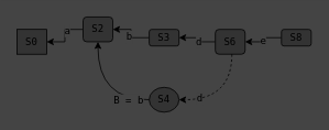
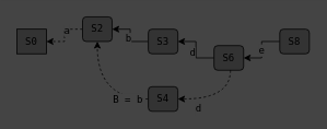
  <mxCell id="0" />
  <mxCell id="1" parent="0" />
  <mxCell id="2" value="&lt;div style=&quot;&quot;&gt;S0&lt;/div&gt;" style="whiteSpace=wrap;html=1;fontFamily=monospace;align=center;spacing=7;verticalAlign=middle;spacingTop=0;fillColor=#333333;rounded=0;" parent="1" vertex="1"><mxGeometry x="20" y="35" width="36" height="30" as="geometry" /></mxCell>
- <mxCell id="3" style="edgeStyle=orthogonalEdgeStyle;rounded=0;orthogonalLoop=1;jettySize=auto;html=1;fontFamily=monospace;fontSize=12;fontColor=default;labelBackgroundColor=#444444;resizable=0;" parent="1" source="5" target="2" edge="1"><mxGeometry relative="1" as="geometry" /></mxCell>
+ <mxCell id="3" style="edgeStyle=orthogonalEdgeStyle;rounded=0;orthogonalLoop=1;jettySize=auto;html=1;fontFamily=monospace;fontSize=12;fontColor=default;labelBackgroundColor=#444444;resizable=0;dashed=1;" parent="1" source="5" target="2" edge="1"><mxGeometry relative="1" as="geometry" /></mxCell>
  <mxCell id="4" value="a" style="edgeLabel;html=1;align=center;verticalAlign=middle;resizable=0;points=[];rounded=0;strokeColor=default;spacing=10;fontFamily=monospace;fontSize=12;fontColor=default;labelBackgroundColor=#444444;fillColor=default;gradientColor=none;" parent="3" vertex="1" connectable="0"><mxGeometry x="-0.136" y="2" relative="1" as="geometry"><mxPoint y="-2" as="offset" /></mxGeometry></mxCell>
  <mxCell id="5" value="&lt;div style=&quot;&quot;&gt;S2&lt;/div&gt;" style="rounded=1;whiteSpace=wrap;html=1;fontFamily=monospace;align=center;spacing=7;verticalAlign=middle;spacingTop=0;fillColor=#333333;strokeColor=default;fontSize=12;fontColor=default;" parent="1" vertex="1"><mxGeometry x="100" y="20" width="36" height="30" as="geometry" /></mxCell>
  <mxCell id="6" style="edgeStyle=orthogonalEdgeStyle;rounded=0;orthogonalLoop=1;jettySize=auto;html=1;fontFamily=monospace;fontSize=12;fontColor=default;labelBackgroundColor=#444444;resizable=0;" parent="1" source="8" target="5" edge="1"><mxGeometry relative="1" as="geometry" /></mxCell>
  <mxCell id="7" value="b" style="edgeLabel;html=1;align=center;verticalAlign=middle;resizable=0;points=[];rounded=0;strokeColor=default;spacing=10;fontFamily=monospace;fontSize=12;fontColor=default;labelBackgroundColor=#444444;fillColor=default;gradientColor=none;" parent="6" vertex="1" connectable="0"><mxGeometry x="-0.182" y="2" relative="1" as="geometry"><mxPoint x="-1" y="-2" as="offset" /></mxGeometry></mxCell>
- <mxCell id="8" value="&lt;div style=&quot;&quot;&gt;S3&lt;/div&gt;" style="rounded=1;whiteSpace=wrap;html=1;fontFamily=monospace;align=center;spacing=7;verticalAlign=middle;spacingTop=0;fillColor=#333333;strokeColor=default;fontSize=12;fontColor=default;" parent="1" vertex="1"><mxGeometry x="180" y="35" width="36" height="20" as="geometry" /></mxCell>
- <mxCell id="9" style="edgeStyle=orthogonalEdgeStyle;rounded=0;orthogonalLoop=1;jettySize=auto;html=1;fontFamily=monospace;fontSize=12;fontColor=default;labelBackgroundColor=#444444;resizable=0;curved=1;" parent="1" source="11" target="5" edge="1"><mxGeometry relative="1" as="geometry" /></mxCell>
+ <mxCell id="8" value="&lt;div style=&quot;&quot;&gt;S3&lt;/div&gt;" style="rounded=1;whiteSpace=wrap;html=1;fontFamily=monospace;align=center;spacing=7;verticalAlign=middle;spacingTop=0;fillColor=#333333;strokeColor=default;fontSize=12;fontColor=default;" parent="1" vertex="1"><mxGeometry x="180" y="35" width="36" height="30" as="geometry" /></mxCell>
+ <mxCell id="9" style="edgeStyle=orthogonalEdgeStyle;rounded=0;orthogonalLoop=1;jettySize=auto;html=1;fontFamily=monospace;fontSize=12;fontColor=default;labelBackgroundColor=#444444;resizable=0;curved=1;dashed=1;" parent="1" source="11" target="5" edge="1"><mxGeometry relative="1" as="geometry" /></mxCell>
  <mxCell id="10" value="B = b" style="edgeLabel;html=1;align=center;verticalAlign=middle;resizable=0;points=[];rounded=0;strokeColor=default;spacingTop=0;spacing=10;fontFamily=monospace;fontSize=12;fontColor=default;fillColor=default;labelBackgroundColor=#444444;gradientColor=none;" parent="9" vertex="1" connectable="0"><mxGeometry x="-0.197" y="-9" relative="1" as="geometry"><mxPoint x="27" y="9" as="offset" /></mxGeometry></mxCell>
- <mxCell id="11" value="&lt;div style=&quot;&quot;&gt;S4&lt;/div&gt;" style="ellipse;whiteSpace=wrap;html=1;fontFamily=monospace;align=center;spacing=7;verticalAlign=middle;spacingTop=0;fillColor=#333333;strokeColor=default;fontSize=12;fontColor=default;" parent="1" vertex="1"><mxGeometry x="180" y="105" width="36" height="30" as="geometry" /></mxCell>
+ <mxCell id="11" value="&lt;div style=&quot;&quot;&gt;S4&lt;/div&gt;" style="rounded=1;whiteSpace=wrap;html=1;fontFamily=monospace;align=center;spacing=7;verticalAlign=middle;spacingTop=0;fillColor=#333333;strokeColor=default;fontSize=12;fontColor=default;" parent="1" vertex="1"><mxGeometry x="180" y="105" width="36" height="30" as="geometry" /></mxCell>
  <mxCell id="12" style="edgeStyle=orthogonalEdgeStyle;rounded=0;orthogonalLoop=1;jettySize=auto;html=1;fontFamily=monospace;fontSize=12;fontColor=default;labelBackgroundColor=#444444;resizable=0;" parent="1" source="14" target="8" edge="1"><mxGeometry relative="1" as="geometry" /></mxCell>
  <mxCell id="13" value="d" style="edgeLabel;html=1;align=center;verticalAlign=middle;resizable=0;points=[];rounded=0;strokeColor=default;spacing=10;fontFamily=monospace;fontSize=12;fontColor=default;labelBackgroundColor=#444444;fillColor=default;gradientColor=none;" parent="12" vertex="1" connectable="0"><mxGeometry x="-0.227" y="3" relative="1" as="geometry"><mxPoint x="-2" y="-4" as="offset" /></mxGeometry></mxCell>
- <mxCell id="14" value="&lt;div style=&quot;&quot;&gt;S6&lt;/div&gt;" style="rounded=1;whiteSpace=wrap;html=1;fontFamily=monospace;align=center;spacing=7;verticalAlign=middle;spacingTop=0;fillColor=#333333;strokeColor=default;fontSize=12;fontColor=default;" parent="1" vertex="1"><mxGeometry x="260" y="35" width="36" height="30" as="geometry" /></mxCell>
+ <mxCell id="14" value="&lt;div style=&quot;&quot;&gt;S6&lt;/div&gt;" style="rounded=1;whiteSpace=wrap;html=1;fontFamily=monospace;align=center;spacing=7;verticalAlign=middle;spacingTop=0;fillColor=#333333;strokeColor=default;fontSize=12;fontColor=default;" parent="1" vertex="1"><mxGeometry x="260" y="55" width="36" height="30" as="geometry" /></mxCell>
  <mxCell id="15" style="edgeStyle=orthogonalEdgeStyle;rounded=0;orthogonalLoop=1;jettySize=auto;html=1;fontFamily=monospace;fontSize=12;fontColor=default;labelBackgroundColor=#444444;resizable=0;curved=1;dashed=1;" parent="1" source="14" target="11" edge="1"><mxGeometry relative="1" as="geometry"><mxPoint x="260" y="120" as="sourcePoint" /><Array as="points"><mxPoint x="280" y="120" /></Array></mxGeometry></mxCell>
  <mxCell id="16" value="d" style="edgeLabel;html=1;align=center;verticalAlign=middle;resizable=0;points=[];rounded=0;strokeColor=default;spacing=10;fontFamily=monospace;fontSize=12;fontColor=default;labelBackgroundColor=#444444;fillColor=default;gradientColor=none;" parent="15" vertex="1" connectable="0"><mxGeometry x="-0.318" y="3" relative="1" as="geometry"><mxPoint x="-43" y="12" as="offset" /></mxGeometry></mxCell>
  <mxCell id="17" style="edgeStyle=orthogonalEdgeStyle;rounded=0;orthogonalLoop=1;jettySize=auto;html=1;fontFamily=monospace;fontSize=12;fontColor=default;labelBackgroundColor=#444444;resizable=0;" parent="1" source="19" target="14" edge="1"><mxGeometry relative="1" as="geometry" /></mxCell>
  <mxCell id="18" value="e" style="edgeLabel;html=1;align=center;verticalAlign=middle;resizable=0;points=[];rounded=0;strokeColor=default;spacing=10;fontFamily=monospace;fontSize=12;fontColor=default;labelBackgroundColor=#444444;fillColor=default;gradientColor=none;" parent="17" vertex="1" connectable="0"><mxGeometry y="-1" relative="1" as="geometry"><mxPoint as="offset" /></mxGeometry></mxCell>
- <mxCell id="19" value="&lt;div style=&quot;&quot;&gt;S8&lt;/div&gt;" style="rounded=1;whiteSpace=wrap;html=1;fontFamily=monospace;align=center;spacing=7;verticalAlign=middle;spacingTop=0;fillColor=#333333;strokeColor=default;fontSize=12;fontColor=default;" parent="1" vertex="1"><mxGeometry x="340" y="35" width="36" height="20" as="geometry" /></mxCell>
+ <mxCell id="19" value="&lt;div style=&quot;&quot;&gt;S8&lt;/div&gt;" style="rounded=1;whiteSpace=wrap;html=1;fontFamily=monospace;align=center;spacing=7;verticalAlign=middle;spacingTop=0;fillColor=#333333;strokeColor=default;fontSize=12;fontColor=default;" parent="1" vertex="1"><mxGeometry x="340" y="35" width="36" height="30" as="geometry" /></mxCell>
